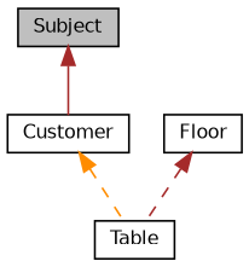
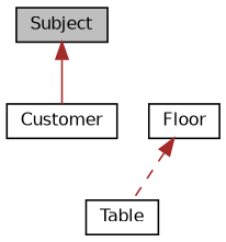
  digraph {
    node [color=black fillcolor=white fontname=Helvetica fontsize=10 shape=record style=filled]
    edge [color=brown dir=back fontname=Helvetica fontsize=10 labelfontname=Helvetica labelfontsize=10 style=dashed]
    n1 [fillcolor=grey75 fontcolor=black height=0.2 label=Subject width=0.4]
    n2 [height=0.2 label=Customer width=0.4]
    n3 [height=0.2 label=Table width=0.4]
    n4 [height=0.2 label=Floor width=0.4]
    n1 -> n2 [style=solid]
-   n2 -> n3 [color=darkorange]
    n4 -> n3
  }
